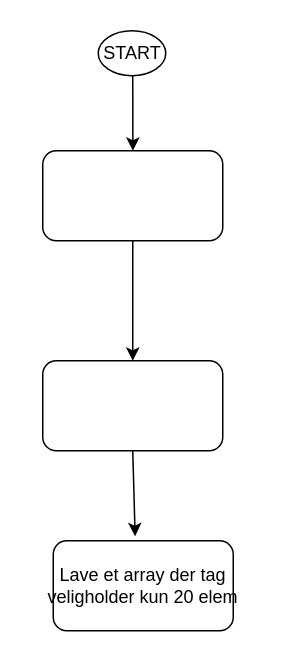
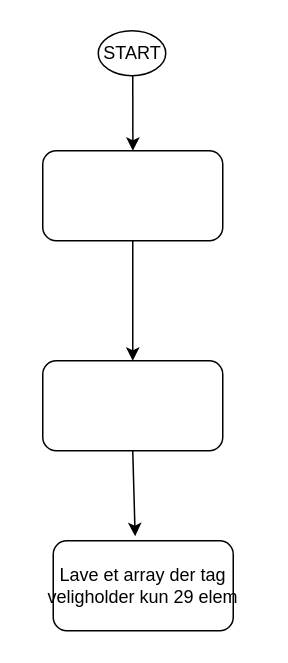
  <mxCell id="0" />
  <mxCell id="1" parent="0" />
  <mxCell id="2" value="" style="ellipse;whiteSpace=wrap;html=1;" vertex="1" parent="1"><mxGeometry x="65" y="20" width="45" height="30" as="geometry" /></mxCell>
  <mxCell id="3" style="edgeStyle=none;html=1;exitX=0.5;exitY=1;exitDx=0;exitDy=0;" edge="1" parent="1" source="4"><mxGeometry relative="1" as="geometry"><mxPoint x="88.095" y="100" as="targetPoint" /></mxGeometry></mxCell>
  <mxCell id="4" value="START" style="text;html=1;align=center;verticalAlign=middle;whiteSpace=wrap;rounded=0;" vertex="1" parent="1"><mxGeometry x="58" y="20" width="60" height="30" as="geometry" /></mxCell>
  <mxCell id="5" value="" style="edgeStyle=none;html=1;" edge="1" parent="1" source="6" target="8"><mxGeometry relative="1" as="geometry" /></mxCell>
  <mxCell id="6" value="" style="rounded=1;whiteSpace=wrap;html=1;" vertex="1" parent="1"><mxGeometry x="28" y="100" width="120" height="60" as="geometry" /></mxCell>
  <mxCell id="7" style="edgeStyle=none;html=1;exitX=0.5;exitY=1;exitDx=0;exitDy=0;entryX=0.455;entryY=-0.05;entryDx=0;entryDy=0;entryPerimeter=0;" edge="1" parent="1" source="8" target="9"><mxGeometry relative="1" as="geometry"><mxPoint x="-55" y="360" as="targetPoint" /></mxGeometry></mxCell>
  <mxCell id="8" value="" style="whiteSpace=wrap;html=1;rounded=1;" vertex="1" parent="1"><mxGeometry x="28" y="240" width="120" height="60" as="geometry" /></mxCell>
  <mxCell id="9" value="" style="rounded=1;whiteSpace=wrap;html=1;" vertex="1" parent="1"><mxGeometry x="35" y="360" width="120" height="60" as="geometry" /></mxCell>
- <mxCell id="10" value="Lave et array der tag veligholder kun 20 elem" style="text;html=1;align=center;verticalAlign=middle;whiteSpace=wrap;rounded=0;" vertex="1" parent="1"><mxGeometry x="20" y="375" width="150" height="30" as="geometry" /></mxCell>
+ <mxCell id="10" value="Lave et array der tag veligholder kun 29 elem" style="text;html=1;align=center;verticalAlign=middle;whiteSpace=wrap;rounded=0;" vertex="1" parent="1"><mxGeometry x="20" y="375" width="150" height="30" as="geometry" /></mxCell>
